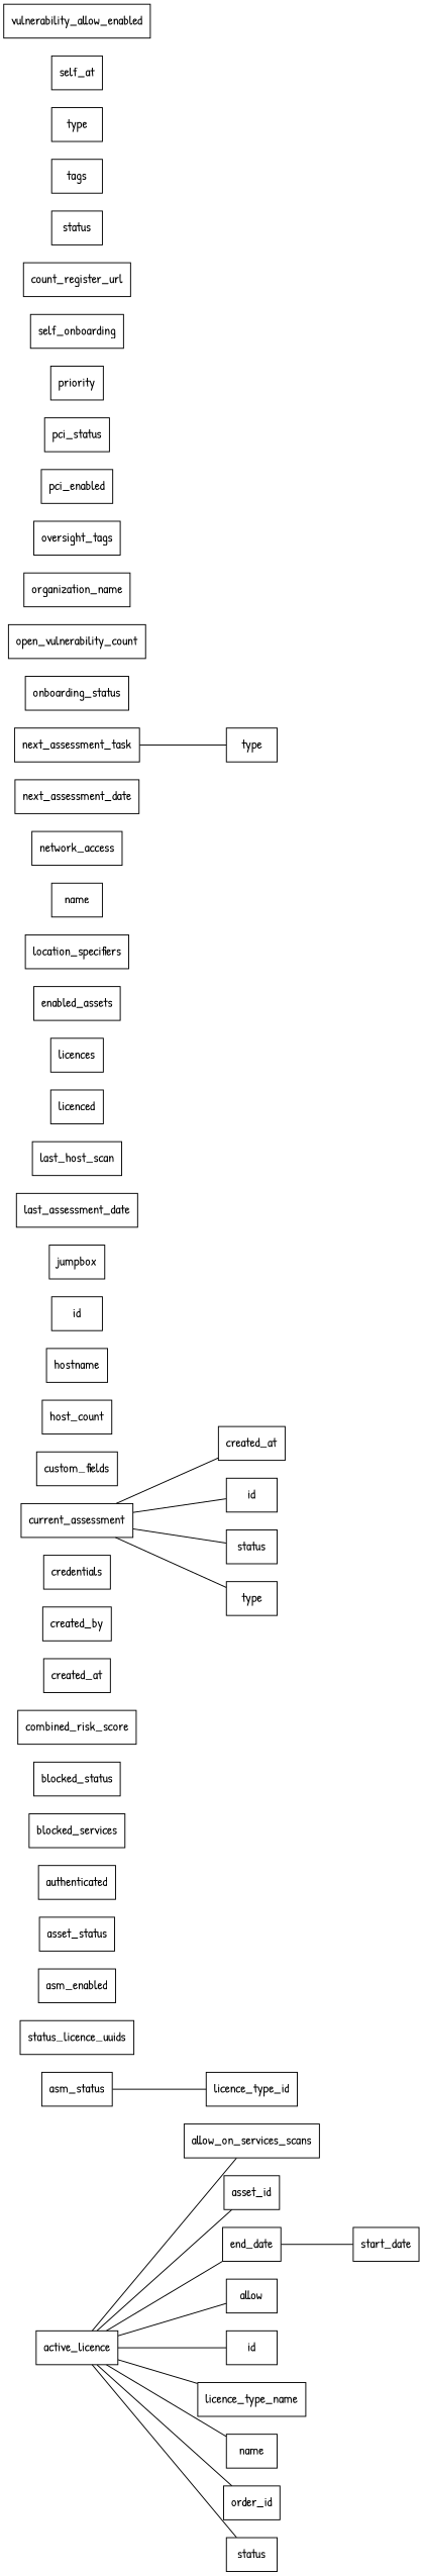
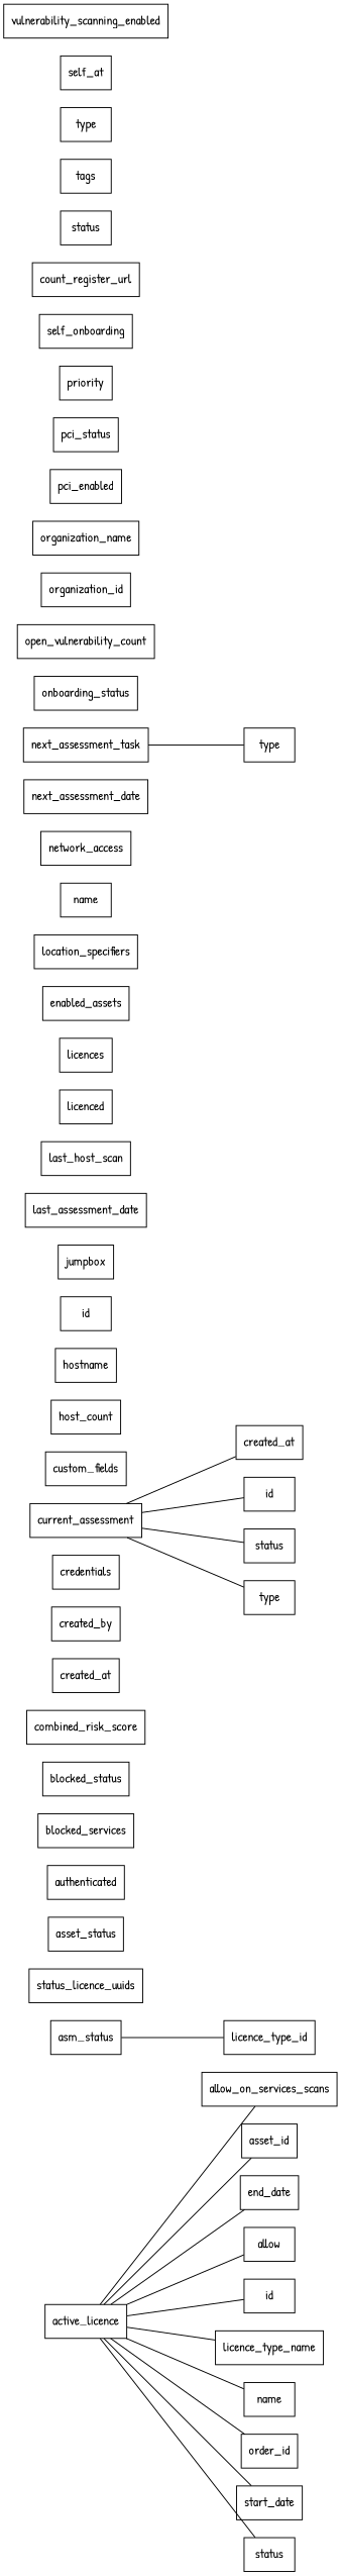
  digraph {
    concentrate=true
    fontname="Patrick Hand"
    rankdir=LR
    splines=false
    node [fontname="Patrick Hand" shape=record]
    edge [arrowhead=none fontname="Patrick Hand"]
    n1 [label=allow_on_services_scans]
    active_licence
    n3 [label=asset_id]
    n4 [label=end_date]
    n5 [label=allow]
    n6 [label=id]
    n7 [label=licence_type_name]
    n8 [label=name]
    n9 [label=order_id]
    n10 [label=start_date]
    n11 [label=status]
    n12 [label=licence_type_id]
    n13 [label=status_licence_uuids]
-   asm_enabled
    asm_status
    asset_status
    authenticated
    blocked_services
    blocked_status
    combined_risk_score
    created_at
    created_by
    credentials
    n24 [label=created_at]
    current_assessment
    n26 [label=id]
    n27 [label=status]
    n28 [label=type]
    custom_fields
    host_count
    hostname
    id
    jumpbox
    last_assessment_date
    last_host_scan
    licenced
    licences
    n38 [label=enabled_assets]
    location_specifiers
    name
    network_access
    next_assessment_date
    n43 [label=type]
    next_assessment_task
    onboarding_status
    open_vulnerability_count
+   organization_id
    organization_name
-   oversight_tags
    pci_enabled
    pci_status
    priority
    n53 [label=self_onboarding]
    n54 [label=count_register_url]
    status
    tags
    type
    n58 [label=self_at]
-   vulnerability_scanning_enabled [label=vulnerability_allow_enabled]
+   vulnerability_scanning_enabled
    active_licence -> n1
    active_licence -> n3
    active_licence -> n4
    active_licence -> n5
    active_licence -> n6
    active_licence -> n7
    active_licence -> n8
    active_licence -> n9
-   n4 -> n10
+   active_licence -> n10
    active_licence -> n11
    asm_status -> n12
    current_assessment -> n24
    current_assessment -> n26
    current_assessment -> n27
    current_assessment -> n28
    next_assessment_task -> n43
  }
